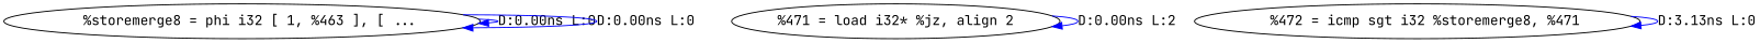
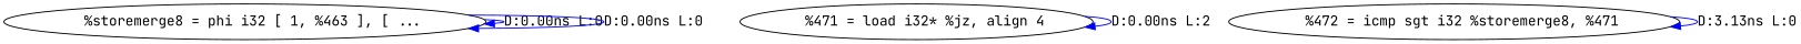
  digraph {
    fontname="JetBrains Mono"
    node [fontname="JetBrains Mono"]
    edge [color=blue fontname="JetBrains Mono"]
    n1 [label="  %storemerge8 = phi i32 [ 1, %463 ], [ ..."]
-   n2 [label="%471 = load i32* %jz, align 2"]
+   n2 [label="  %471 = load i32* %jz, align 4"]
    n3 [label="  %472 = icmp sgt i32 %storemerge8, %471"]
    n1 -> n1 [label="D:0.00ns L:0"]
    n1 -> n1 [label="D:0.00ns L:0"]
    n2 -> n2 [label="D:0.00ns L:2"]
    n3 -> n3 [label="D:3.13ns L:0"]
  }
